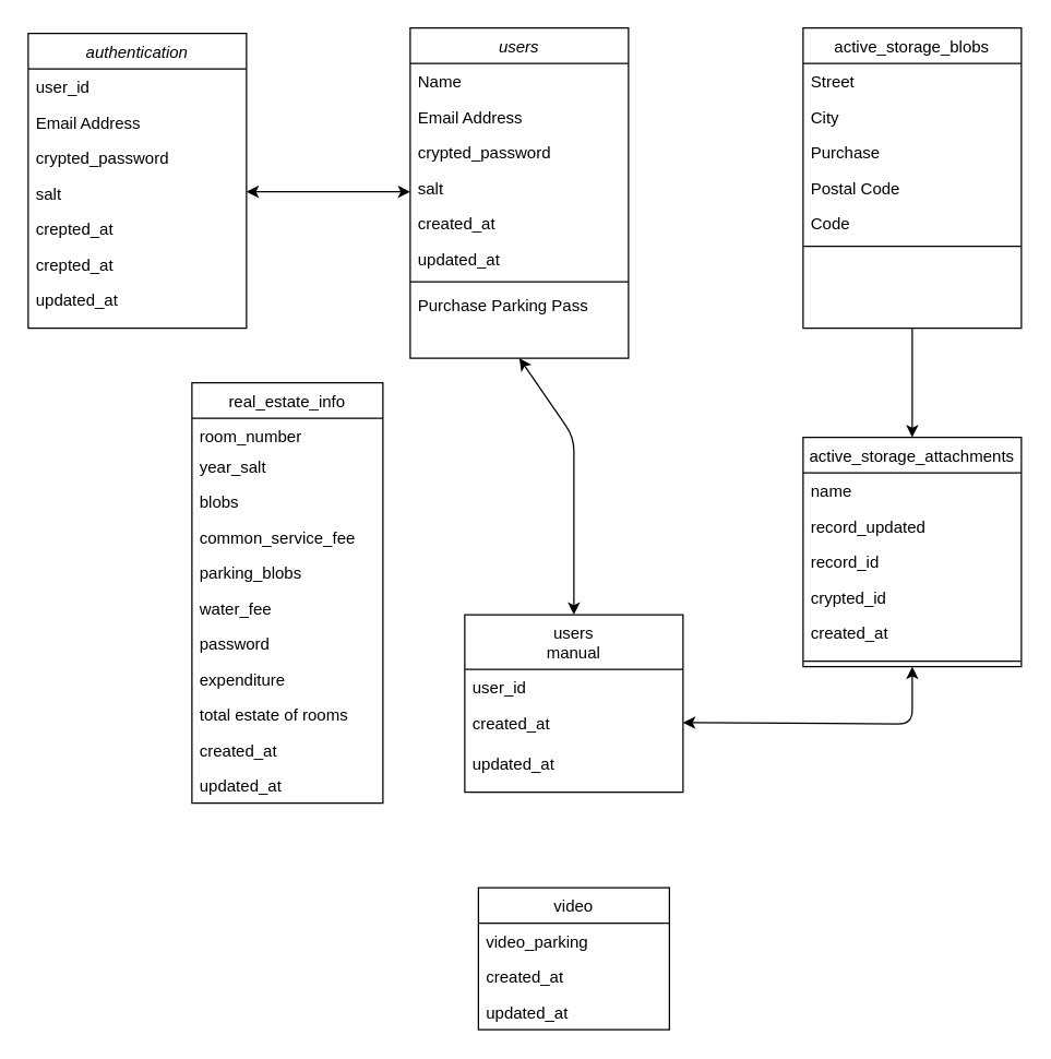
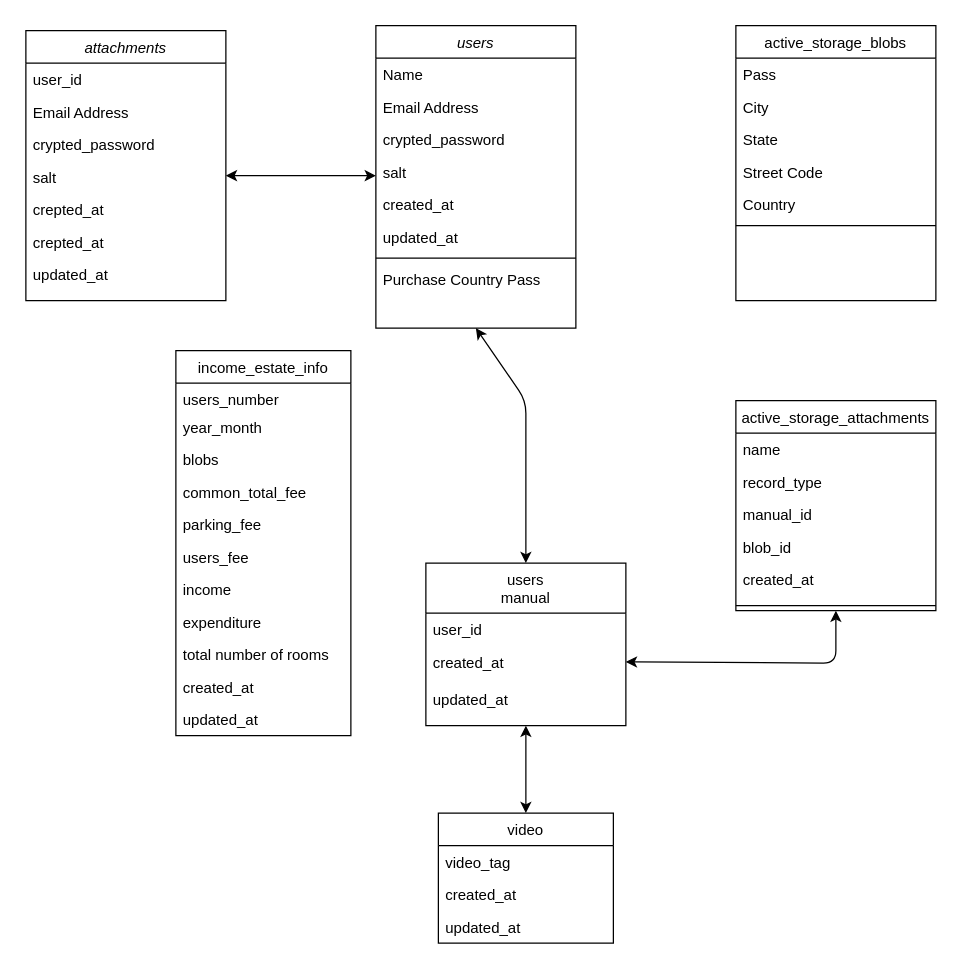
  <mxCell id="0" />
  <mxCell id="1" parent="0" />
  <mxCell id="2" value="users" style="swimlane;fontStyle=2;align=center;verticalAlign=top;childLayout=stackLayout;horizontal=1;startSize=26;horizontalStack=0;resizeParent=1;resizeLast=0;collapsible=1;marginBottom=0;rounded=0;shadow=0;strokeWidth=1;" parent="1" vertex="1"><mxGeometry x="300" y="20" width="160" height="242" as="geometry"><mxRectangle x="230" y="140" width="160" height="26" as="alternateBounds" /></mxGeometry></mxCell>
  <mxCell id="3" value="Name" style="text;align=left;verticalAlign=top;spacingLeft=4;spacingRight=4;overflow=hidden;rotatable=0;points=[[0,0.5],[1,0.5]];portConstraint=eastwest;" parent="2" vertex="1"><mxGeometry y="26" width="160" height="26" as="geometry" /></mxCell>
  <mxCell id="4" value="Email Address" style="text;align=left;verticalAlign=top;spacingLeft=4;spacingRight=4;overflow=hidden;rotatable=0;points=[[0,0.5],[1,0.5]];portConstraint=eastwest;rounded=0;shadow=0;html=0;" vertex="1" parent="2"><mxGeometry y="52" width="160" height="26" as="geometry" /></mxCell>
  <mxCell id="5" value="crypted_password" style="text;align=left;verticalAlign=top;spacingLeft=4;spacingRight=4;overflow=hidden;rotatable=0;points=[[0,0.5],[1,0.5]];portConstraint=eastwest;rounded=0;shadow=0;html=0;" vertex="1" parent="2"><mxGeometry y="78" width="160" height="26" as="geometry" /></mxCell>
  <mxCell id="6" value="salt" style="text;align=left;verticalAlign=top;spacingLeft=4;spacingRight=4;overflow=hidden;rotatable=0;points=[[0,0.5],[1,0.5]];portConstraint=eastwest;rounded=0;shadow=0;html=0;" parent="2" vertex="1"><mxGeometry y="104" width="160" height="26" as="geometry" /></mxCell>
  <mxCell id="7" value="created_at" style="text;align=left;verticalAlign=top;spacingLeft=4;spacingRight=4;overflow=hidden;rotatable=0;points=[[0,0.5],[1,0.5]];portConstraint=eastwest;rounded=0;shadow=0;html=0;" vertex="1" parent="2"><mxGeometry y="130" width="160" height="26" as="geometry" /></mxCell>
  <mxCell id="8" value="updated_at" style="text;align=left;verticalAlign=top;spacingLeft=4;spacingRight=4;overflow=hidden;rotatable=0;points=[[0,0.5],[1,0.5]];portConstraint=eastwest;rounded=0;shadow=0;html=0;" vertex="1" parent="2"><mxGeometry y="156" width="160" height="26" as="geometry" /></mxCell>
  <mxCell id="9" value="" style="line;html=1;strokeWidth=1;align=left;verticalAlign=middle;spacingTop=-1;spacingLeft=3;spacingRight=3;rotatable=0;labelPosition=right;points=[];portConstraint=eastwest;" parent="2" vertex="1"><mxGeometry y="182" width="160" height="8" as="geometry" /></mxCell>
- <mxCell id="10" value="Purchase Parking Pass" style="text;align=left;verticalAlign=top;spacingLeft=4;spacingRight=4;overflow=hidden;rotatable=0;points=[[0,0.5],[1,0.5]];portConstraint=eastwest;" parent="2" vertex="1"><mxGeometry y="190" width="160" height="26" as="geometry" /></mxCell>
- <mxCell id="11" value="" style="edgeStyle=orthogonalEdgeStyle;rounded=0;orthogonalLoop=1;jettySize=auto;html=1;" edge="1" parent="1" source="12" target="27"><mxGeometry relative="1" as="geometry" /></mxCell>
+ <mxCell id="10" value="Purchase Country Pass" style="text;align=left;verticalAlign=top;spacingLeft=4;spacingRight=4;overflow=hidden;rotatable=0;points=[[0,0.5],[1,0.5]];portConstraint=eastwest;" parent="2" vertex="1"><mxGeometry y="190" width="160" height="26" as="geometry" /></mxCell>
  <mxCell id="12" value="active_storage_blobs" style="swimlane;fontStyle=0;align=center;verticalAlign=top;childLayout=stackLayout;horizontal=1;startSize=26;horizontalStack=0;resizeParent=1;resizeLast=0;collapsible=1;marginBottom=0;rounded=0;shadow=0;strokeWidth=1;" parent="1" vertex="1"><mxGeometry x="588" y="20" width="160" height="220" as="geometry"><mxRectangle x="550" y="140" width="160" height="26" as="alternateBounds" /></mxGeometry></mxCell>
- <mxCell id="13" value="Street" style="text;align=left;verticalAlign=top;spacingLeft=4;spacingRight=4;overflow=hidden;rotatable=0;points=[[0,0.5],[1,0.5]];portConstraint=eastwest;" parent="12" vertex="1"><mxGeometry y="26" width="160" height="26" as="geometry" /></mxCell>
+ <mxCell id="13" value="Pass" style="text;align=left;verticalAlign=top;spacingLeft=4;spacingRight=4;overflow=hidden;rotatable=0;points=[[0,0.5],[1,0.5]];portConstraint=eastwest;" parent="12" vertex="1"><mxGeometry y="26" width="160" height="26" as="geometry" /></mxCell>
  <mxCell id="14" value="City" style="text;align=left;verticalAlign=top;spacingLeft=4;spacingRight=4;overflow=hidden;rotatable=0;points=[[0,0.5],[1,0.5]];portConstraint=eastwest;rounded=0;shadow=0;html=0;" parent="12" vertex="1"><mxGeometry y="52" width="160" height="26" as="geometry" /></mxCell>
- <mxCell id="15" value="Purchase" style="text;align=left;verticalAlign=top;spacingLeft=4;spacingRight=4;overflow=hidden;rotatable=0;points=[[0,0.5],[1,0.5]];portConstraint=eastwest;rounded=0;shadow=0;html=0;" parent="12" vertex="1"><mxGeometry y="78" width="160" height="26" as="geometry" /></mxCell>
- <mxCell id="16" value="Postal Code" style="text;align=left;verticalAlign=top;spacingLeft=4;spacingRight=4;overflow=hidden;rotatable=0;points=[[0,0.5],[1,0.5]];portConstraint=eastwest;rounded=0;shadow=0;html=0;" parent="12" vertex="1"><mxGeometry y="104" width="160" height="26" as="geometry" /></mxCell>
- <mxCell id="17" value="Code" style="text;align=left;verticalAlign=top;spacingLeft=4;spacingRight=4;overflow=hidden;rotatable=0;points=[[0,0.5],[1,0.5]];portConstraint=eastwest;rounded=0;shadow=0;html=0;" parent="12" vertex="1"><mxGeometry y="130" width="160" height="26" as="geometry" /></mxCell>
+ <mxCell id="15" value="State" style="text;align=left;verticalAlign=top;spacingLeft=4;spacingRight=4;overflow=hidden;rotatable=0;points=[[0,0.5],[1,0.5]];portConstraint=eastwest;rounded=0;shadow=0;html=0;" parent="12" vertex="1"><mxGeometry y="78" width="160" height="26" as="geometry" /></mxCell>
+ <mxCell id="16" value="Street Code" style="text;align=left;verticalAlign=top;spacingLeft=4;spacingRight=4;overflow=hidden;rotatable=0;points=[[0,0.5],[1,0.5]];portConstraint=eastwest;rounded=0;shadow=0;html=0;" parent="12" vertex="1"><mxGeometry y="104" width="160" height="26" as="geometry" /></mxCell>
+ <mxCell id="17" value="Country" style="text;align=left;verticalAlign=top;spacingLeft=4;spacingRight=4;overflow=hidden;rotatable=0;points=[[0,0.5],[1,0.5]];portConstraint=eastwest;rounded=0;shadow=0;html=0;" parent="12" vertex="1"><mxGeometry y="130" width="160" height="26" as="geometry" /></mxCell>
  <mxCell id="18" value="" style="line;html=1;strokeWidth=1;align=left;verticalAlign=middle;spacingTop=-1;spacingLeft=3;spacingRight=3;rotatable=0;labelPosition=right;points=[];portConstraint=eastwest;" parent="12" vertex="1"><mxGeometry y="156" width="160" height="8" as="geometry" /></mxCell>
- <mxCell id="19" value="authentication" style="swimlane;fontStyle=2;align=center;verticalAlign=top;childLayout=stackLayout;horizontal=1;startSize=26;horizontalStack=0;resizeParent=1;resizeLast=0;collapsible=1;marginBottom=0;rounded=0;shadow=0;strokeWidth=1;" vertex="1" parent="1"><mxGeometry x="20" y="24" width="160" height="216" as="geometry"><mxRectangle x="230" y="140" width="160" height="26" as="alternateBounds" /></mxGeometry></mxCell>
+ <mxCell id="19" value="attachments" style="swimlane;fontStyle=2;align=center;verticalAlign=top;childLayout=stackLayout;horizontal=1;startSize=26;horizontalStack=0;resizeParent=1;resizeLast=0;collapsible=1;marginBottom=0;rounded=0;shadow=0;strokeWidth=1;" vertex="1" parent="1"><mxGeometry x="20" y="24" width="160" height="216" as="geometry"><mxRectangle x="230" y="140" width="160" height="26" as="alternateBounds" /></mxGeometry></mxCell>
  <mxCell id="20" value="user_id&#10;" style="text;align=left;verticalAlign=top;spacingLeft=4;spacingRight=4;overflow=hidden;rotatable=0;points=[[0,0.5],[1,0.5]];portConstraint=eastwest;" vertex="1" parent="19"><mxGeometry y="26" width="160" height="26" as="geometry" /></mxCell>
  <mxCell id="21" value="Email Address" style="text;align=left;verticalAlign=top;spacingLeft=4;spacingRight=4;overflow=hidden;rotatable=0;points=[[0,0.5],[1,0.5]];portConstraint=eastwest;rounded=0;shadow=0;html=0;" vertex="1" parent="19"><mxGeometry y="52" width="160" height="26" as="geometry" /></mxCell>
  <mxCell id="22" value="crypted_password" style="text;align=left;verticalAlign=top;spacingLeft=4;spacingRight=4;overflow=hidden;rotatable=0;points=[[0,0.5],[1,0.5]];portConstraint=eastwest;rounded=0;shadow=0;html=0;" vertex="1" parent="19"><mxGeometry y="78" width="160" height="26" as="geometry" /></mxCell>
  <mxCell id="23" value="salt" style="text;align=left;verticalAlign=top;spacingLeft=4;spacingRight=4;overflow=hidden;rotatable=0;points=[[0,0.5],[1,0.5]];portConstraint=eastwest;rounded=0;shadow=0;html=0;" vertex="1" parent="19"><mxGeometry y="104" width="160" height="26" as="geometry" /></mxCell>
  <mxCell id="24" value="crepted_at" style="text;align=left;verticalAlign=top;spacingLeft=4;spacingRight=4;overflow=hidden;rotatable=0;points=[[0,0.5],[1,0.5]];portConstraint=eastwest;rounded=0;shadow=0;html=0;" vertex="1" parent="19"><mxGeometry y="130" width="160" height="26" as="geometry" /></mxCell>
  <mxCell id="25" value="crepted_at" style="text;align=left;verticalAlign=top;spacingLeft=4;spacingRight=4;overflow=hidden;rotatable=0;points=[[0,0.5],[1,0.5]];portConstraint=eastwest;rounded=0;shadow=0;html=0;" vertex="1" parent="19"><mxGeometry y="156" width="160" height="26" as="geometry" /></mxCell>
  <mxCell id="26" value="updated_at" style="text;align=left;verticalAlign=top;spacingLeft=4;spacingRight=4;overflow=hidden;rotatable=0;points=[[0,0.5],[1,0.5]];portConstraint=eastwest;rounded=0;shadow=0;html=0;" vertex="1" parent="19"><mxGeometry y="182" width="160" height="26" as="geometry" /></mxCell>
  <mxCell id="27" value="active_storage_attachments" style="swimlane;fontStyle=0;align=center;verticalAlign=top;childLayout=stackLayout;horizontal=1;startSize=26;horizontalStack=0;resizeParent=1;resizeLast=0;collapsible=1;marginBottom=0;rounded=0;shadow=0;strokeWidth=1;" vertex="1" parent="1"><mxGeometry x="588" y="320" width="160" height="168" as="geometry"><mxRectangle x="550" y="140" width="160" height="26" as="alternateBounds" /></mxGeometry></mxCell>
  <mxCell id="28" value="name" style="text;align=left;verticalAlign=top;spacingLeft=4;spacingRight=4;overflow=hidden;rotatable=0;points=[[0,0.5],[1,0.5]];portConstraint=eastwest;" vertex="1" parent="27"><mxGeometry y="26" width="160" height="26" as="geometry" /></mxCell>
- <mxCell id="29" value="record_updated" style="text;align=left;verticalAlign=top;spacingLeft=4;spacingRight=4;overflow=hidden;rotatable=0;points=[[0,0.5],[1,0.5]];portConstraint=eastwest;rounded=0;shadow=0;html=0;" vertex="1" parent="27"><mxGeometry y="52" width="160" height="26" as="geometry" /></mxCell>
- <mxCell id="30" value="record_id" style="text;align=left;verticalAlign=top;spacingLeft=4;spacingRight=4;overflow=hidden;rotatable=0;points=[[0,0.5],[1,0.5]];portConstraint=eastwest;rounded=0;shadow=0;html=0;" vertex="1" parent="27"><mxGeometry y="78" width="160" height="26" as="geometry" /></mxCell>
- <mxCell id="31" value="crypted_id" style="text;align=left;verticalAlign=top;spacingLeft=4;spacingRight=4;overflow=hidden;rotatable=0;points=[[0,0.5],[1,0.5]];portConstraint=eastwest;rounded=0;shadow=0;html=0;" vertex="1" parent="27"><mxGeometry y="104" width="160" height="26" as="geometry" /></mxCell>
+ <mxCell id="29" value="record_type" style="text;align=left;verticalAlign=top;spacingLeft=4;spacingRight=4;overflow=hidden;rotatable=0;points=[[0,0.5],[1,0.5]];portConstraint=eastwest;rounded=0;shadow=0;html=0;" vertex="1" parent="27"><mxGeometry y="52" width="160" height="26" as="geometry" /></mxCell>
+ <mxCell id="30" value="manual_id" style="text;align=left;verticalAlign=top;spacingLeft=4;spacingRight=4;overflow=hidden;rotatable=0;points=[[0,0.5],[1,0.5]];portConstraint=eastwest;rounded=0;shadow=0;html=0;" vertex="1" parent="27"><mxGeometry y="78" width="160" height="26" as="geometry" /></mxCell>
+ <mxCell id="31" value="blob_id" style="text;align=left;verticalAlign=top;spacingLeft=4;spacingRight=4;overflow=hidden;rotatable=0;points=[[0,0.5],[1,0.5]];portConstraint=eastwest;rounded=0;shadow=0;html=0;" vertex="1" parent="27"><mxGeometry y="104" width="160" height="26" as="geometry" /></mxCell>
  <mxCell id="32" value="created_at" style="text;align=left;verticalAlign=top;spacingLeft=4;spacingRight=4;overflow=hidden;rotatable=0;points=[[0,0.5],[1,0.5]];portConstraint=eastwest;rounded=0;shadow=0;html=0;" vertex="1" parent="27"><mxGeometry y="130" width="160" height="30" as="geometry" /></mxCell>
  <mxCell id="33" value="" style="line;html=1;strokeWidth=1;align=left;verticalAlign=middle;spacingTop=-1;spacingLeft=3;spacingRight=3;rotatable=0;labelPosition=right;points=[];portConstraint=eastwest;" vertex="1" parent="27"><mxGeometry y="160" width="160" height="8" as="geometry" /></mxCell>
  <mxCell id="34" value="" style="endArrow=classic;startArrow=classic;html=1;entryX=0.5;entryY=1;entryDx=0;entryDy=0;exitX=1;exitY=0.5;exitDx=0;exitDy=0;" edge="1" parent="1" target="27"><mxGeometry width="50" height="50" relative="1" as="geometry"><mxPoint x="500" y="529" as="sourcePoint" /><mxPoint x="450" y="310" as="targetPoint" /><Array as="points"><mxPoint x="668" y="530" /></Array></mxGeometry></mxCell>
  <mxCell id="35" value="users&#10;manual&#10;" style="swimlane;fontStyle=0;align=center;verticalAlign=top;childLayout=stackLayout;horizontal=1;startSize=40;horizontalStack=0;resizeParent=1;resizeLast=0;collapsible=1;marginBottom=0;rounded=0;shadow=0;strokeWidth=1;" vertex="1" parent="1"><mxGeometry x="340" y="450" width="160" height="130" as="geometry"><mxRectangle x="550" y="140" width="160" height="26" as="alternateBounds" /></mxGeometry></mxCell>
  <mxCell id="36" value="user_id" style="text;align=left;verticalAlign=top;spacingLeft=4;spacingRight=4;overflow=hidden;rotatable=0;points=[[0,0.5],[1,0.5]];portConstraint=eastwest;" vertex="1" parent="35"><mxGeometry y="40" width="160" height="26" as="geometry" /></mxCell>
  <mxCell id="37" value="created_at" style="text;align=left;verticalAlign=top;spacingLeft=4;spacingRight=4;overflow=hidden;rotatable=0;points=[[0,0.5],[1,0.5]];portConstraint=eastwest;rounded=0;shadow=0;html=0;" vertex="1" parent="35"><mxGeometry y="66" width="160" height="30" as="geometry" /></mxCell>
  <mxCell id="38" value="updated_at" style="text;align=left;verticalAlign=top;spacingLeft=4;spacingRight=4;overflow=hidden;rotatable=0;points=[[0,0.5],[1,0.5]];portConstraint=eastwest;rounded=0;shadow=0;html=0;" vertex="1" parent="35"><mxGeometry y="96" width="160" height="30" as="geometry" /></mxCell>
  <mxCell id="39" value="" style="endArrow=classic;startArrow=classic;html=1;" edge="1" parent="1"><mxGeometry width="50" height="50" relative="1" as="geometry"><mxPoint x="180" y="140" as="sourcePoint" /><mxPoint x="300" y="140" as="targetPoint" /></mxGeometry></mxCell>
- <mxCell id="40" value="real_estate_info" style="swimlane;fontStyle=0;childLayout=stackLayout;horizontal=1;startSize=26;horizontalStack=0;resizeParent=1;resizeParentMax=0;resizeLast=0;collapsible=1;marginBottom=0;" vertex="1" parent="1"><mxGeometry x="140" y="280" width="140" height="308" as="geometry" /></mxCell>
- <mxCell id="41" value="room_number" style="text;strokeColor=none;fillColor=none;align=left;verticalAlign=top;spacingLeft=4;spacingRight=4;overflow=hidden;rotatable=0;points=[[0,0.5],[1,0.5]];portConstraint=eastwest;" vertex="1" parent="40"><mxGeometry y="26" width="140" height="22" as="geometry" /></mxCell>
- <mxCell id="42" value="year_salt" style="text;strokeColor=none;fillColor=none;align=left;verticalAlign=top;spacingLeft=4;spacingRight=4;overflow=hidden;rotatable=0;points=[[0,0.5],[1,0.5]];portConstraint=eastwest;" vertex="1" parent="40"><mxGeometry y="48" width="140" height="26" as="geometry" /></mxCell>
+ <mxCell id="40" value="income_estate_info" style="swimlane;fontStyle=0;childLayout=stackLayout;horizontal=1;startSize=26;horizontalStack=0;resizeParent=1;resizeParentMax=0;resizeLast=0;collapsible=1;marginBottom=0;" vertex="1" parent="1"><mxGeometry x="140" y="280" width="140" height="308" as="geometry" /></mxCell>
+ <mxCell id="41" value="users_number" style="text;strokeColor=none;fillColor=none;align=left;verticalAlign=top;spacingLeft=4;spacingRight=4;overflow=hidden;rotatable=0;points=[[0,0.5],[1,0.5]];portConstraint=eastwest;" vertex="1" parent="40"><mxGeometry y="26" width="140" height="22" as="geometry" /></mxCell>
+ <mxCell id="42" value="year_month" style="text;strokeColor=none;fillColor=none;align=left;verticalAlign=top;spacingLeft=4;spacingRight=4;overflow=hidden;rotatable=0;points=[[0,0.5],[1,0.5]];portConstraint=eastwest;" vertex="1" parent="40"><mxGeometry y="48" width="140" height="26" as="geometry" /></mxCell>
  <mxCell id="43" value="blobs" style="text;strokeColor=none;fillColor=none;align=left;verticalAlign=top;spacingLeft=4;spacingRight=4;overflow=hidden;rotatable=0;points=[[0,0.5],[1,0.5]];portConstraint=eastwest;" vertex="1" parent="40"><mxGeometry y="74" width="140" height="26" as="geometry" /></mxCell>
- <mxCell id="44" value="common_service_fee" style="text;strokeColor=none;fillColor=none;align=left;verticalAlign=top;spacingLeft=4;spacingRight=4;overflow=hidden;rotatable=0;points=[[0,0.5],[1,0.5]];portConstraint=eastwest;" vertex="1" parent="40"><mxGeometry y="100" width="140" height="26" as="geometry" /></mxCell>
- <mxCell id="45" value="parking_blobs" style="text;strokeColor=none;fillColor=none;align=left;verticalAlign=top;spacingLeft=4;spacingRight=4;overflow=hidden;rotatable=0;points=[[0,0.5],[1,0.5]];portConstraint=eastwest;" vertex="1" parent="40"><mxGeometry y="126" width="140" height="26" as="geometry" /></mxCell>
- <mxCell id="46" value="water_fee" style="text;strokeColor=none;fillColor=none;align=left;verticalAlign=top;spacingLeft=4;spacingRight=4;overflow=hidden;rotatable=0;points=[[0,0.5],[1,0.5]];portConstraint=eastwest;" vertex="1" parent="40"><mxGeometry y="152" width="140" height="26" as="geometry" /></mxCell>
- <mxCell id="47" value="password" style="text;strokeColor=none;fillColor=none;align=left;verticalAlign=top;spacingLeft=4;spacingRight=4;overflow=hidden;rotatable=0;points=[[0,0.5],[1,0.5]];portConstraint=eastwest;" vertex="1" parent="40"><mxGeometry y="178" width="140" height="26" as="geometry" /></mxCell>
+ <mxCell id="44" value="common_total_fee" style="text;strokeColor=none;fillColor=none;align=left;verticalAlign=top;spacingLeft=4;spacingRight=4;overflow=hidden;rotatable=0;points=[[0,0.5],[1,0.5]];portConstraint=eastwest;" vertex="1" parent="40"><mxGeometry y="100" width="140" height="26" as="geometry" /></mxCell>
+ <mxCell id="45" value="parking_fee" style="text;strokeColor=none;fillColor=none;align=left;verticalAlign=top;spacingLeft=4;spacingRight=4;overflow=hidden;rotatable=0;points=[[0,0.5],[1,0.5]];portConstraint=eastwest;" vertex="1" parent="40"><mxGeometry y="126" width="140" height="26" as="geometry" /></mxCell>
+ <mxCell id="46" value="users_fee" style="text;strokeColor=none;fillColor=none;align=left;verticalAlign=top;spacingLeft=4;spacingRight=4;overflow=hidden;rotatable=0;points=[[0,0.5],[1,0.5]];portConstraint=eastwest;" vertex="1" parent="40"><mxGeometry y="152" width="140" height="26" as="geometry" /></mxCell>
+ <mxCell id="47" value="income" style="text;strokeColor=none;fillColor=none;align=left;verticalAlign=top;spacingLeft=4;spacingRight=4;overflow=hidden;rotatable=0;points=[[0,0.5],[1,0.5]];portConstraint=eastwest;" vertex="1" parent="40"><mxGeometry y="178" width="140" height="26" as="geometry" /></mxCell>
  <mxCell id="48" value="expenditure" style="text;strokeColor=none;fillColor=none;align=left;verticalAlign=top;spacingLeft=4;spacingRight=4;overflow=hidden;rotatable=0;points=[[0,0.5],[1,0.5]];portConstraint=eastwest;" vertex="1" parent="40"><mxGeometry y="204" width="140" height="26" as="geometry" /></mxCell>
- <mxCell id="49" value="total estate of rooms" style="text;strokeColor=none;fillColor=none;align=left;verticalAlign=top;spacingLeft=4;spacingRight=4;overflow=hidden;rotatable=0;points=[[0,0.5],[1,0.5]];portConstraint=eastwest;" vertex="1" parent="40"><mxGeometry y="230" width="140" height="26" as="geometry" /></mxCell>
+ <mxCell id="49" value="total number of rooms" style="text;strokeColor=none;fillColor=none;align=left;verticalAlign=top;spacingLeft=4;spacingRight=4;overflow=hidden;rotatable=0;points=[[0,0.5],[1,0.5]];portConstraint=eastwest;" vertex="1" parent="40"><mxGeometry y="230" width="140" height="26" as="geometry" /></mxCell>
  <mxCell id="50" value="created_at" style="text;strokeColor=none;fillColor=none;align=left;verticalAlign=top;spacingLeft=4;spacingRight=4;overflow=hidden;rotatable=0;points=[[0,0.5],[1,0.5]];portConstraint=eastwest;" vertex="1" parent="40"><mxGeometry y="256" width="140" height="26" as="geometry" /></mxCell>
  <mxCell id="51" value="updated_at" style="text;strokeColor=none;fillColor=none;align=left;verticalAlign=top;spacingLeft=4;spacingRight=4;overflow=hidden;rotatable=0;points=[[0,0.5],[1,0.5]];portConstraint=eastwest;" vertex="1" parent="40"><mxGeometry y="282" width="140" height="26" as="geometry" /></mxCell>
  <mxCell id="52" value="" style="endArrow=classic;startArrow=classic;html=1;exitX=0.5;exitY=1;exitDx=0;exitDy=0;" edge="1" parent="1" source="2"><mxGeometry width="50" height="50" relative="1" as="geometry"><mxPoint x="360" y="320" as="sourcePoint" /><mxPoint x="420" y="450" as="targetPoint" /><Array as="points"><mxPoint x="420" y="320" /></Array></mxGeometry></mxCell>
  <mxCell id="53" value="video" style="swimlane;fontStyle=0;childLayout=stackLayout;horizontal=1;startSize=26;horizontalStack=0;resizeParent=1;resizeParentMax=0;resizeLast=0;collapsible=1;marginBottom=0;" vertex="1" parent="1"><mxGeometry x="350" y="650" width="140" height="104" as="geometry" /></mxCell>
- <mxCell id="54" value="video_parking" style="text;strokeColor=none;fillColor=none;align=left;verticalAlign=top;spacingLeft=4;spacingRight=4;overflow=hidden;rotatable=0;points=[[0,0.5],[1,0.5]];portConstraint=eastwest;" vertex="1" parent="53"><mxGeometry y="26" width="140" height="26" as="geometry" /></mxCell>
+ <mxCell id="54" value="video_tag" style="text;strokeColor=none;fillColor=none;align=left;verticalAlign=top;spacingLeft=4;spacingRight=4;overflow=hidden;rotatable=0;points=[[0,0.5],[1,0.5]];portConstraint=eastwest;" vertex="1" parent="53"><mxGeometry y="26" width="140" height="26" as="geometry" /></mxCell>
  <mxCell id="55" value="created_at" style="text;strokeColor=none;fillColor=none;align=left;verticalAlign=top;spacingLeft=4;spacingRight=4;overflow=hidden;rotatable=0;points=[[0,0.5],[1,0.5]];portConstraint=eastwest;" vertex="1" parent="53"><mxGeometry y="52" width="140" height="26" as="geometry" /></mxCell>
  <mxCell id="56" value="updated_at" style="text;strokeColor=none;fillColor=none;align=left;verticalAlign=top;spacingLeft=4;spacingRight=4;overflow=hidden;rotatable=0;points=[[0,0.5],[1,0.5]];portConstraint=eastwest;" vertex="1" parent="53"><mxGeometry y="78" width="140" height="26" as="geometry" /></mxCell>
+ <mxCell id="57" value="" style="endArrow=classic;startArrow=classic;html=1;entryX=0.5;entryY=1;entryDx=0;entryDy=0;exitX=0.5;exitY=0;exitDx=0;exitDy=0;" edge="1" parent="1" source="53" target="35"><mxGeometry width="50" height="50" relative="1" as="geometry"><mxPoint x="360" y="660" as="sourcePoint" /><mxPoint x="410" y="610" as="targetPoint" /></mxGeometry></mxCell>
